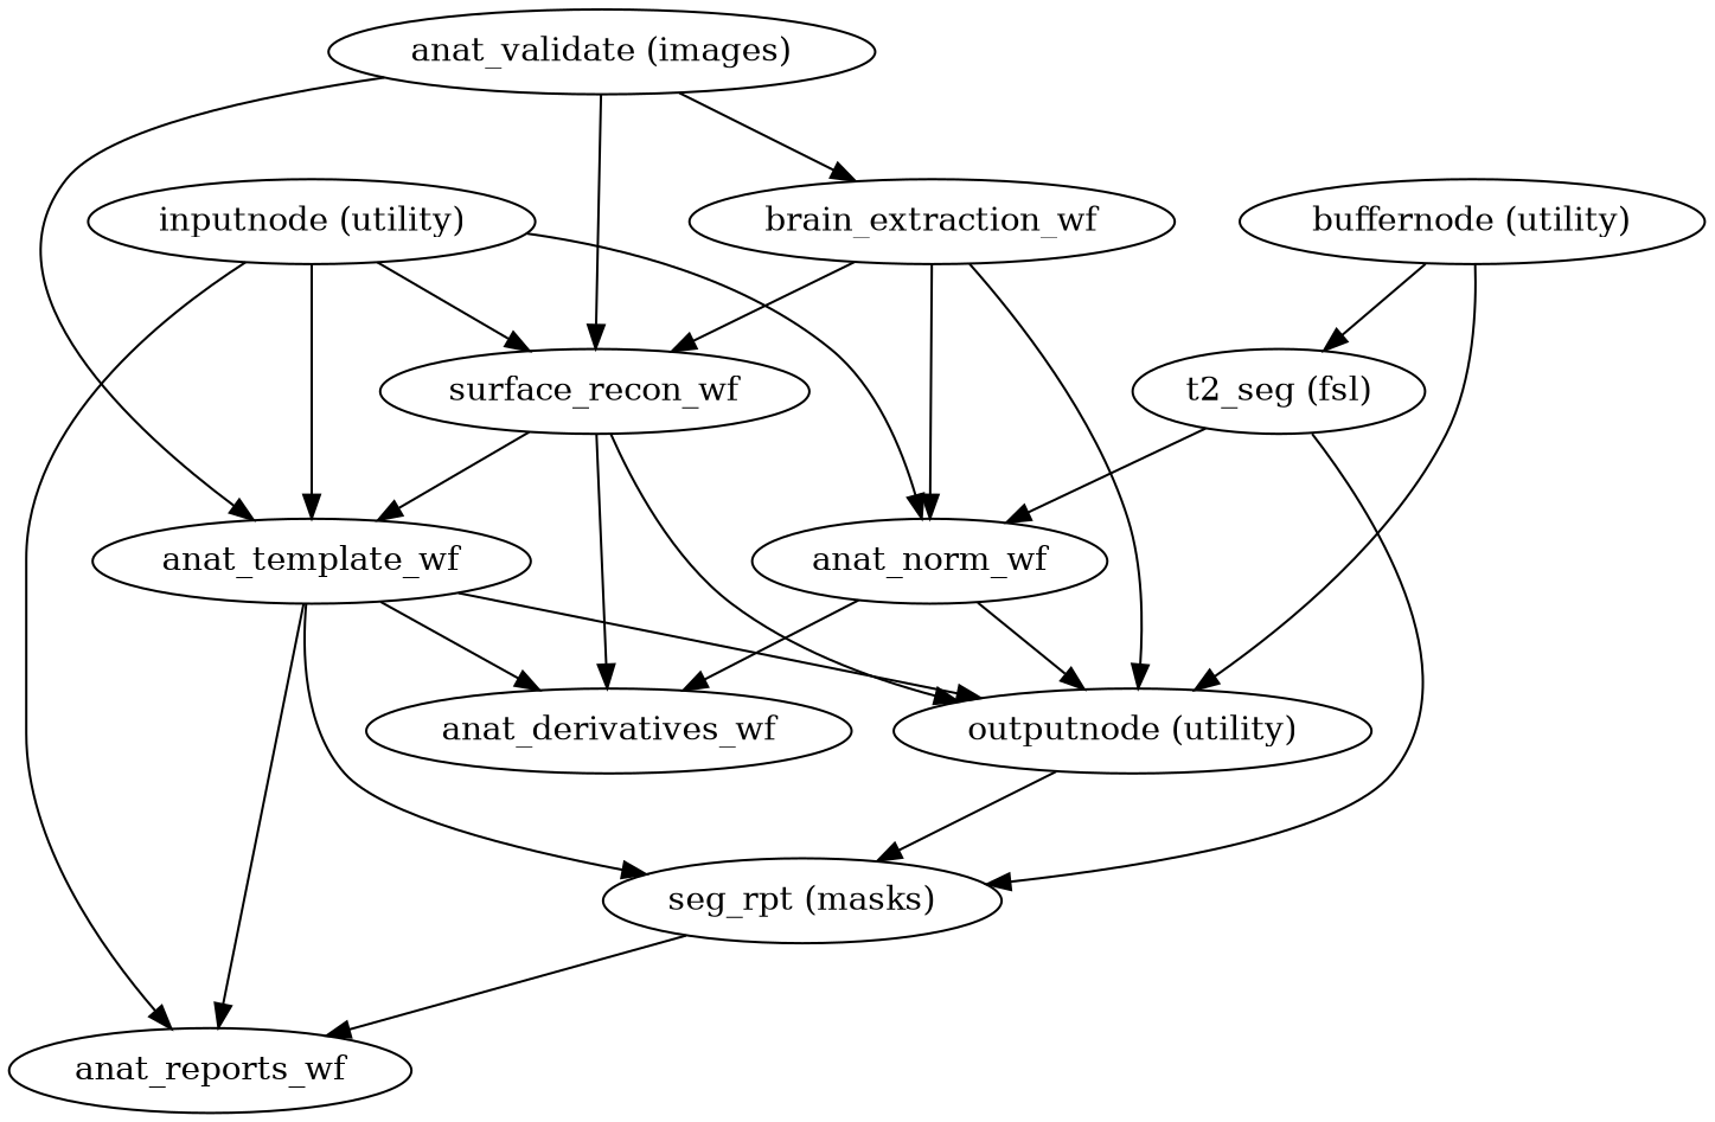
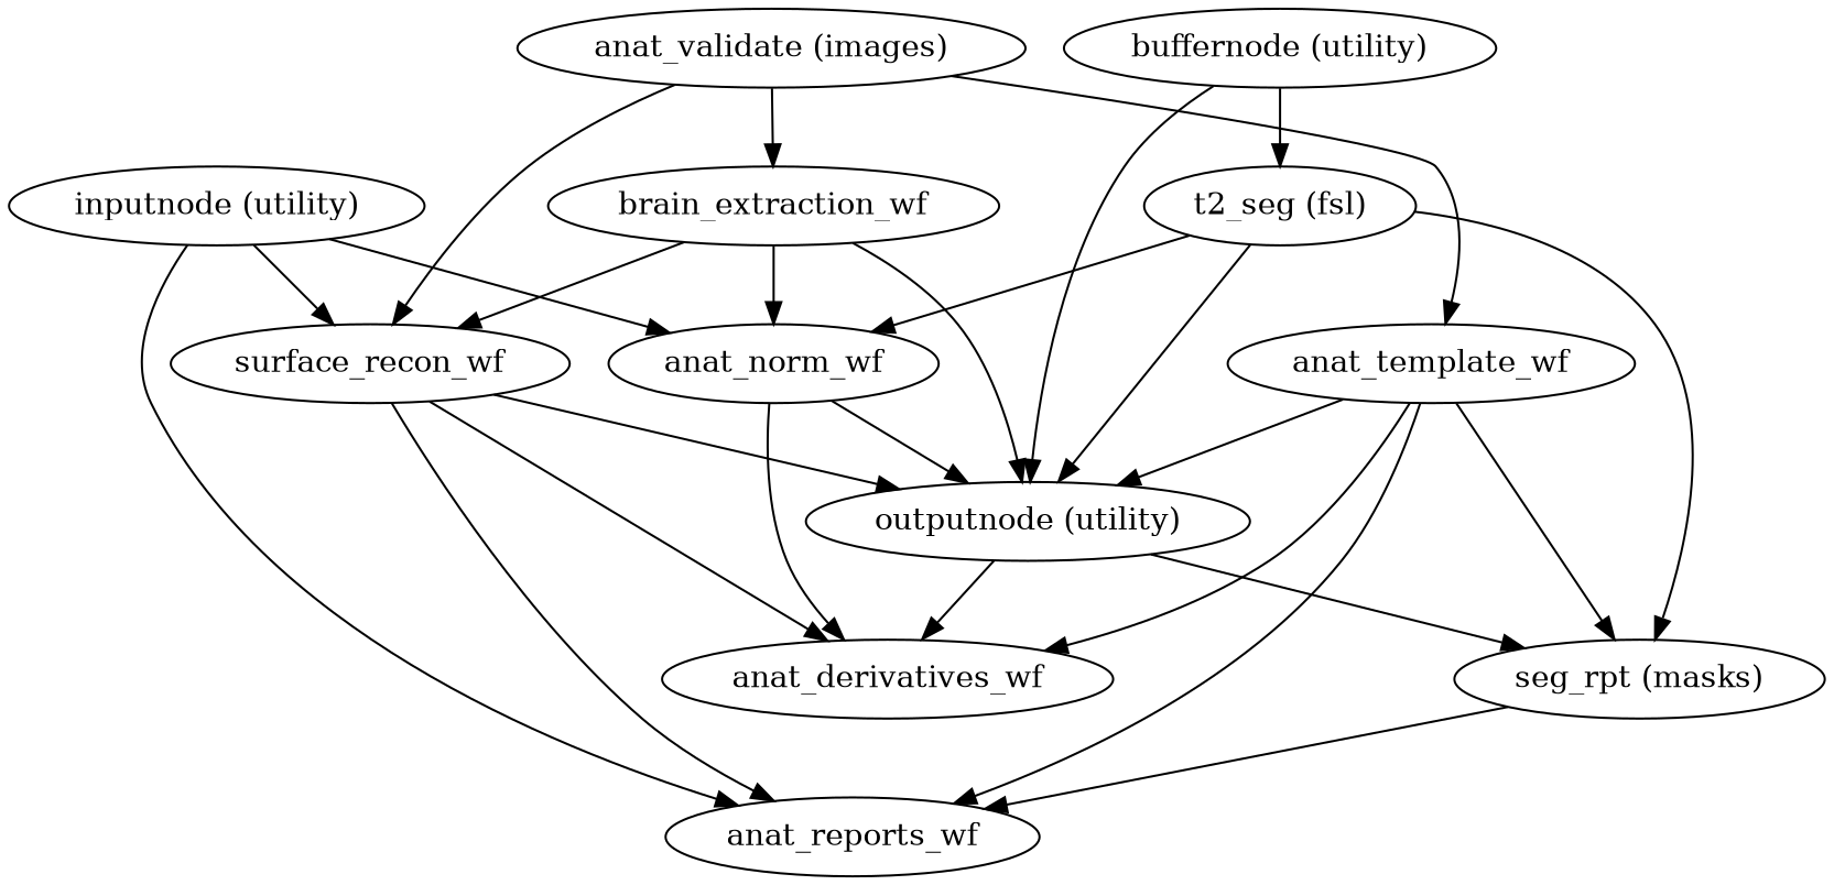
  strict digraph {
    "inputnode (utility)"
    anat_template_wf
    surface_recon_wf
    anat_norm_wf
    anat_reports_wf
    "outputnode (utility)"
    "seg_rpt (masks)"
    anat_derivatives_wf
    "anat_validate (images)"
    brain_extraction_wf
    "buffernode (utility)"
    n12 [label="t2_seg (fsl)"]
-   "inputnode (utility)" -> anat_template_wf
    "inputnode (utility)" -> surface_recon_wf
    "inputnode (utility)" -> anat_norm_wf
    "inputnode (utility)" -> anat_reports_wf
    anat_template_wf -> anat_reports_wf
    anat_template_wf -> "outputnode (utility)"
    anat_template_wf -> "seg_rpt (masks)"
    anat_template_wf -> anat_derivatives_wf
-   surface_recon_wf -> anat_template_wf
+   surface_recon_wf -> anat_reports_wf
    surface_recon_wf -> "outputnode (utility)"
    surface_recon_wf -> anat_derivatives_wf
    anat_norm_wf -> "outputnode (utility)"
    anat_norm_wf -> anat_derivatives_wf
    "outputnode (utility)" -> "seg_rpt (masks)"
+   "outputnode (utility)" -> anat_derivatives_wf
    "seg_rpt (masks)" -> anat_reports_wf
    "anat_validate (images)" -> anat_template_wf
    "anat_validate (images)" -> surface_recon_wf
    "anat_validate (images)" -> brain_extraction_wf
    brain_extraction_wf -> surface_recon_wf
    brain_extraction_wf -> anat_norm_wf
    brain_extraction_wf -> "outputnode (utility)"
    "buffernode (utility)" -> "outputnode (utility)"
    "buffernode (utility)" -> n12
    n12 -> anat_norm_wf
+   n12 -> "outputnode (utility)"
    n12 -> "seg_rpt (masks)"
  }
